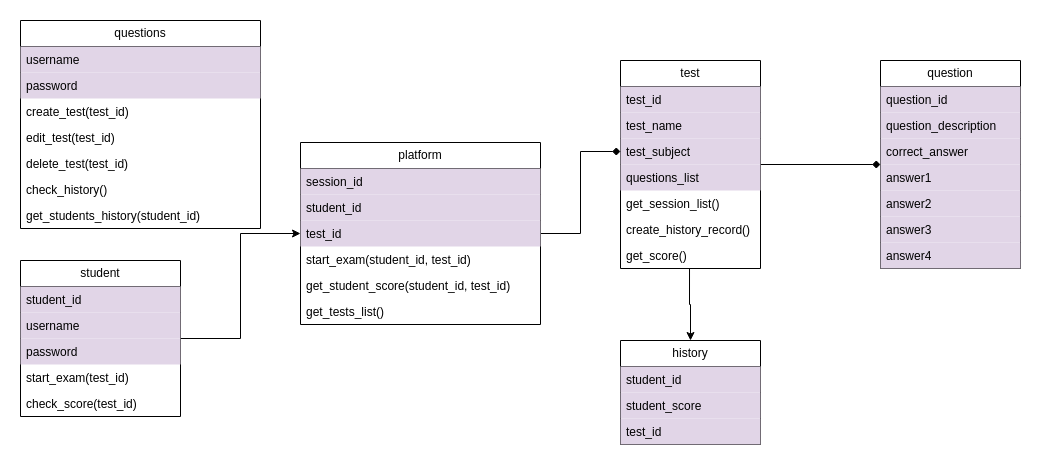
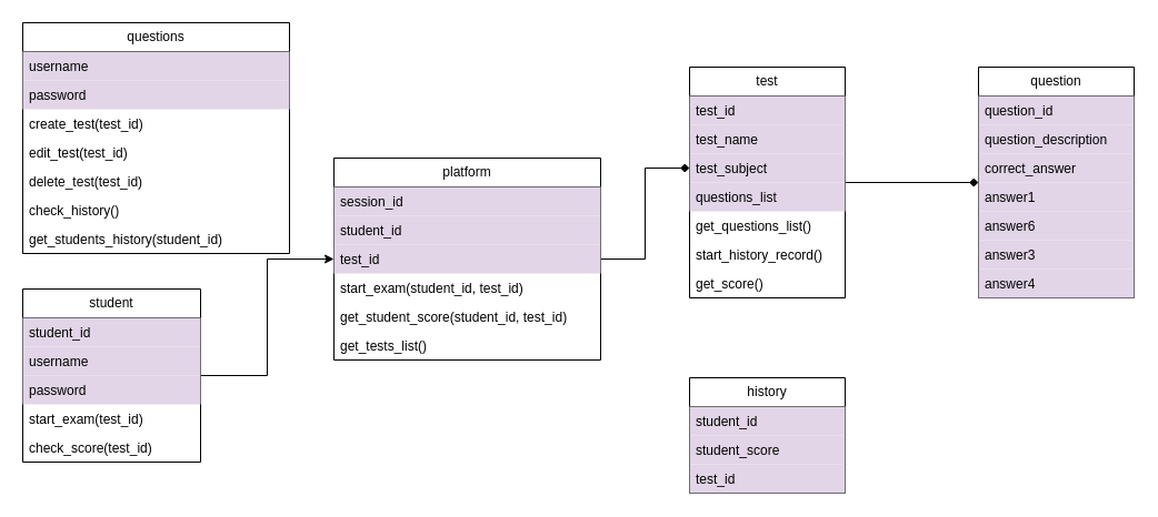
  <mxCell id="0" />
  <mxCell id="1" parent="0" />
  <mxCell id="2" value="questions" style="swimlane;fontStyle=0;childLayout=stackLayout;horizontal=1;startSize=26;fillColor=none;horizontalStack=0;resizeParent=1;resizeParentMax=0;resizeLast=0;collapsible=1;marginBottom=0;whiteSpace=wrap;html=1;" vertex="1" parent="1"><mxGeometry x="20" y="20" width="240" height="208" as="geometry" /></mxCell>
  <mxCell id="3" value="username" style="text;strokeColor=none;fillColor=#E1D5E7;align=left;verticalAlign=top;spacingLeft=4;spacingRight=4;overflow=hidden;rotatable=0;points=[[0,0.5],[1,0.5]];portConstraint=eastwest;whiteSpace=wrap;html=1;" vertex="1" parent="2"><mxGeometry y="26" width="240" height="26" as="geometry" /></mxCell>
  <mxCell id="4" value="password" style="text;strokeColor=none;fillColor=#E1D5E7;align=left;verticalAlign=top;spacingLeft=4;spacingRight=4;overflow=hidden;rotatable=0;points=[[0,0.5],[1,0.5]];portConstraint=eastwest;whiteSpace=wrap;html=1;" vertex="1" parent="2"><mxGeometry y="52" width="240" height="26" as="geometry" /></mxCell>
  <mxCell id="5" value="create_test(test_id)" style="text;strokeColor=none;fillColor=none;align=left;verticalAlign=top;spacingLeft=4;spacingRight=4;overflow=hidden;rotatable=0;points=[[0,0.5],[1,0.5]];portConstraint=eastwest;whiteSpace=wrap;html=1;" vertex="1" parent="2"><mxGeometry y="78" width="240" height="26" as="geometry" /></mxCell>
  <mxCell id="6" value="edit_test(test_id)" style="text;strokeColor=none;fillColor=none;align=left;verticalAlign=top;spacingLeft=4;spacingRight=4;overflow=hidden;rotatable=0;points=[[0,0.5],[1,0.5]];portConstraint=eastwest;whiteSpace=wrap;html=1;" vertex="1" parent="2"><mxGeometry y="104" width="240" height="26" as="geometry" /></mxCell>
  <mxCell id="7" value="delete_test(test_id)" style="text;strokeColor=none;fillColor=none;align=left;verticalAlign=top;spacingLeft=4;spacingRight=4;overflow=hidden;rotatable=0;points=[[0,0.5],[1,0.5]];portConstraint=eastwest;whiteSpace=wrap;html=1;" vertex="1" parent="2"><mxGeometry y="130" width="240" height="26" as="geometry" /></mxCell>
  <mxCell id="8" value="check_history()" style="text;strokeColor=none;fillColor=none;align=left;verticalAlign=top;spacingLeft=4;spacingRight=4;overflow=hidden;rotatable=0;points=[[0,0.5],[1,0.5]];portConstraint=eastwest;whiteSpace=wrap;html=1;" vertex="1" parent="2"><mxGeometry y="156" width="240" height="26" as="geometry" /></mxCell>
  <mxCell id="9" value="get_students_history(student_id)" style="text;strokeColor=none;fillColor=none;align=left;verticalAlign=top;spacingLeft=4;spacingRight=4;overflow=hidden;rotatable=0;points=[[0,0.5],[1,0.5]];portConstraint=eastwest;whiteSpace=wrap;html=1;" vertex="1" parent="2"><mxGeometry y="182" width="240" height="26" as="geometry" /></mxCell>
  <mxCell id="10" style="edgeStyle=orthogonalEdgeStyle;rounded=0;orthogonalLoop=1;jettySize=auto;html=1;exitX=1;exitY=0.5;exitDx=0;exitDy=0;endArrow=diamond;" edge="1" parent="1" source="12" target="39"><mxGeometry relative="1" as="geometry" /></mxCell>
- <mxCell id="11" style="edgeStyle=orthogonalEdgeStyle;rounded=0;orthogonalLoop=1;jettySize=auto;html=1;exitX=0.493;exitY=1;exitDx=0;exitDy=0;exitPerimeter=0;" edge="1" parent="1" source="19" target="35"><mxGeometry relative="1" as="geometry"><mxPoint x="550" y="10" as="sourcePoint" /></mxGeometry></mxCell>
  <mxCell id="12" value="test" style="swimlane;fontStyle=0;childLayout=stackLayout;horizontal=1;startSize=26;fillColor=none;horizontalStack=0;resizeParent=1;resizeParentMax=0;resizeLast=0;collapsible=1;marginBottom=0;whiteSpace=wrap;html=1;" vertex="1" parent="1"><mxGeometry x="620" y="60" width="140" height="208" as="geometry" /></mxCell>
  <mxCell id="13" value="test_id" style="text;strokeColor=none;fillColor=#E1D5E7;align=left;verticalAlign=top;spacingLeft=4;spacingRight=4;overflow=hidden;rotatable=0;points=[[0,0.5],[1,0.5]];portConstraint=eastwest;whiteSpace=wrap;html=1;" vertex="1" parent="12"><mxGeometry y="26" width="140" height="26" as="geometry" /></mxCell>
  <mxCell id="14" value="test_name" style="text;strokeColor=none;fillColor=#E1D5E7;align=left;verticalAlign=top;spacingLeft=4;spacingRight=4;overflow=hidden;rotatable=0;points=[[0,0.5],[1,0.5]];portConstraint=eastwest;whiteSpace=wrap;html=1;" vertex="1" parent="12"><mxGeometry y="52" width="140" height="26" as="geometry" /></mxCell>
  <mxCell id="15" value="test_subject" style="text;strokeColor=none;fillColor=#E1D5E7;align=left;verticalAlign=top;spacingLeft=4;spacingRight=4;overflow=hidden;rotatable=0;points=[[0,0.5],[1,0.5]];portConstraint=eastwest;whiteSpace=wrap;html=1;" vertex="1" parent="12"><mxGeometry y="78" width="140" height="26" as="geometry" /></mxCell>
  <mxCell id="16" value="questions_list" style="text;strokeColor=none;fillColor=#E1D5E7;align=left;verticalAlign=top;spacingLeft=4;spacingRight=4;overflow=hidden;rotatable=0;points=[[0,0.5],[1,0.5]];portConstraint=eastwest;whiteSpace=wrap;html=1;" vertex="1" parent="12"><mxGeometry y="104" width="140" height="26" as="geometry" /></mxCell>
- <mxCell id="17" value="get_session_list()" style="text;strokeColor=none;fillColor=none;align=left;verticalAlign=top;spacingLeft=4;spacingRight=4;overflow=hidden;rotatable=0;points=[[0,0.5],[1,0.5]];portConstraint=eastwest;whiteSpace=wrap;html=1;" vertex="1" parent="12"><mxGeometry y="130" width="140" height="26" as="geometry" /></mxCell>
- <mxCell id="18" value="create_history_record()" style="text;strokeColor=none;fillColor=none;align=left;verticalAlign=top;spacingLeft=4;spacingRight=4;overflow=hidden;rotatable=0;points=[[0,0.5],[1,0.5]];portConstraint=eastwest;whiteSpace=wrap;html=1;" vertex="1" parent="12"><mxGeometry y="156" width="140" height="26" as="geometry" /></mxCell>
+ <mxCell id="17" value="get_questions_list()" style="text;strokeColor=none;fillColor=none;align=left;verticalAlign=top;spacingLeft=4;spacingRight=4;overflow=hidden;rotatable=0;points=[[0,0.5],[1,0.5]];portConstraint=eastwest;whiteSpace=wrap;html=1;" vertex="1" parent="12"><mxGeometry y="130" width="140" height="26" as="geometry" /></mxCell>
+ <mxCell id="18" value="start_history_record()" style="text;strokeColor=none;fillColor=none;align=left;verticalAlign=top;spacingLeft=4;spacingRight=4;overflow=hidden;rotatable=0;points=[[0,0.5],[1,0.5]];portConstraint=eastwest;whiteSpace=wrap;html=1;" vertex="1" parent="12"><mxGeometry y="156" width="140" height="26" as="geometry" /></mxCell>
  <mxCell id="19" value="get_score()" style="text;strokeColor=none;fillColor=none;align=left;verticalAlign=top;spacingLeft=4;spacingRight=4;overflow=hidden;rotatable=0;points=[[0,0.5],[1,0.5]];portConstraint=eastwest;whiteSpace=wrap;html=1;" vertex="1" parent="12"><mxGeometry y="182" width="140" height="26" as="geometry" /></mxCell>
  <mxCell id="20" style="edgeStyle=orthogonalEdgeStyle;rounded=0;orthogonalLoop=1;jettySize=auto;html=1;exitX=1;exitY=0.5;exitDx=0;exitDy=0;entryX=0;entryY=0.5;entryDx=0;entryDy=0;endArrow=diamond;" edge="1" parent="1" source="21" target="15"><mxGeometry relative="1" as="geometry" /></mxCell>
  <mxCell id="21" value="platform" style="swimlane;fontStyle=0;childLayout=stackLayout;horizontal=1;startSize=26;fillColor=none;horizontalStack=0;resizeParent=1;resizeParentMax=0;resizeLast=0;collapsible=1;marginBottom=0;whiteSpace=wrap;html=1;" vertex="1" parent="1"><mxGeometry x="300" y="142" width="240" height="182" as="geometry" /></mxCell>
  <mxCell id="22" value="session_id" style="text;strokeColor=none;fillColor=#E1D5E7;align=left;verticalAlign=top;spacingLeft=4;spacingRight=4;overflow=hidden;rotatable=0;points=[[0,0.5],[1,0.5]];portConstraint=eastwest;whiteSpace=wrap;html=1;" vertex="1" parent="21"><mxGeometry y="26" width="240" height="26" as="geometry" /></mxCell>
  <mxCell id="23" value="student_id" style="text;strokeColor=none;fillColor=#E1D5E7;align=left;verticalAlign=top;spacingLeft=4;spacingRight=4;overflow=hidden;rotatable=0;points=[[0,0.5],[1,0.5]];portConstraint=eastwest;whiteSpace=wrap;html=1;" vertex="1" parent="21"><mxGeometry y="52" width="240" height="26" as="geometry" /></mxCell>
  <mxCell id="24" value="test_id" style="text;strokeColor=none;fillColor=#E1D5E7;align=left;verticalAlign=top;spacingLeft=4;spacingRight=4;overflow=hidden;rotatable=0;points=[[0,0.5],[1,0.5]];portConstraint=eastwest;whiteSpace=wrap;html=1;" vertex="1" parent="21"><mxGeometry y="78" width="240" height="26" as="geometry" /></mxCell>
  <mxCell id="25" value="start_exam(student_id, test_id)" style="text;strokeColor=none;fillColor=none;align=left;verticalAlign=top;spacingLeft=4;spacingRight=4;overflow=hidden;rotatable=0;points=[[0,0.5],[1,0.5]];portConstraint=eastwest;whiteSpace=wrap;html=1;" vertex="1" parent="21"><mxGeometry y="104" width="240" height="26" as="geometry" /></mxCell>
  <mxCell id="26" value="get_student_score(student_id, test_id)" style="text;strokeColor=none;fillColor=none;align=left;verticalAlign=top;spacingLeft=4;spacingRight=4;overflow=hidden;rotatable=0;points=[[0,0.5],[1,0.5]];portConstraint=eastwest;whiteSpace=wrap;html=1;" vertex="1" parent="21"><mxGeometry y="130" width="240" height="26" as="geometry" /></mxCell>
  <mxCell id="27" value="get_tests_list()" style="text;strokeColor=none;fillColor=none;align=left;verticalAlign=top;spacingLeft=4;spacingRight=4;overflow=hidden;rotatable=0;points=[[0,0.5],[1,0.5]];portConstraint=eastwest;whiteSpace=wrap;html=1;" vertex="1" parent="21"><mxGeometry y="156" width="240" height="26" as="geometry" /></mxCell>
  <mxCell id="28" style="edgeStyle=orthogonalEdgeStyle;rounded=0;orthogonalLoop=1;jettySize=auto;html=1;exitX=1;exitY=0.5;exitDx=0;exitDy=0;entryX=0;entryY=0.5;entryDx=0;entryDy=0;" edge="1" parent="1" source="29" target="24"><mxGeometry relative="1" as="geometry" /></mxCell>
  <mxCell id="29" value="student" style="swimlane;fontStyle=0;childLayout=stackLayout;horizontal=1;startSize=26;fillColor=none;horizontalStack=0;resizeParent=1;resizeParentMax=0;resizeLast=0;collapsible=1;marginBottom=0;whiteSpace=wrap;html=1;" vertex="1" parent="1"><mxGeometry x="20" y="260" width="160" height="156" as="geometry" /></mxCell>
  <mxCell id="30" value="student_id" style="text;strokeColor=none;fillColor=#E1D5E7;align=left;verticalAlign=top;spacingLeft=4;spacingRight=4;overflow=hidden;rotatable=0;points=[[0,0.5],[1,0.5]];portConstraint=eastwest;whiteSpace=wrap;html=1;" vertex="1" parent="29"><mxGeometry y="26" width="160" height="26" as="geometry" /></mxCell>
  <mxCell id="31" value="username" style="text;strokeColor=none;fillColor=#E1D5E7;align=left;verticalAlign=top;spacingLeft=4;spacingRight=4;overflow=hidden;rotatable=0;points=[[0,0.5],[1,0.5]];portConstraint=eastwest;whiteSpace=wrap;html=1;" vertex="1" parent="29"><mxGeometry y="52" width="160" height="26" as="geometry" /></mxCell>
  <mxCell id="32" value="password" style="text;strokeColor=none;fillColor=#E1D5E7;align=left;verticalAlign=top;spacingLeft=4;spacingRight=4;overflow=hidden;rotatable=0;points=[[0,0.5],[1,0.5]];portConstraint=eastwest;whiteSpace=wrap;html=1;" vertex="1" parent="29"><mxGeometry y="78" width="160" height="26" as="geometry" /></mxCell>
  <mxCell id="33" value="start_exam(test_id)" style="text;strokeColor=none;fillColor=none;align=left;verticalAlign=top;spacingLeft=4;spacingRight=4;overflow=hidden;rotatable=0;points=[[0,0.5],[1,0.5]];portConstraint=eastwest;whiteSpace=wrap;html=1;" vertex="1" parent="29"><mxGeometry y="104" width="160" height="26" as="geometry" /></mxCell>
  <mxCell id="34" value="check_score(test_id)" style="text;strokeColor=none;fillColor=none;align=left;verticalAlign=top;spacingLeft=4;spacingRight=4;overflow=hidden;rotatable=0;points=[[0,0.5],[1,0.5]];portConstraint=eastwest;whiteSpace=wrap;html=1;" vertex="1" parent="29"><mxGeometry y="130" width="160" height="26" as="geometry" /></mxCell>
  <mxCell id="35" value="history" style="swimlane;fontStyle=0;childLayout=stackLayout;horizontal=1;startSize=26;fillColor=none;horizontalStack=0;resizeParent=1;resizeParentMax=0;resizeLast=0;collapsible=1;marginBottom=0;whiteSpace=wrap;html=1;" vertex="1" parent="1"><mxGeometry x="620" y="340" width="140" height="104" as="geometry" /></mxCell>
  <mxCell id="36" value="student_id" style="text;strokeColor=none;fillColor=#E1D5E7;align=left;verticalAlign=top;spacingLeft=4;spacingRight=4;overflow=hidden;rotatable=0;points=[[0,0.5],[1,0.5]];portConstraint=eastwest;whiteSpace=wrap;html=1;" vertex="1" parent="35"><mxGeometry y="26" width="140" height="26" as="geometry" /></mxCell>
  <mxCell id="37" value="student_score" style="text;strokeColor=none;fillColor=#E1D5E7;align=left;verticalAlign=top;spacingLeft=4;spacingRight=4;overflow=hidden;rotatable=0;points=[[0,0.5],[1,0.5]];portConstraint=eastwest;whiteSpace=wrap;html=1;" vertex="1" parent="35"><mxGeometry y="52" width="140" height="26" as="geometry" /></mxCell>
  <mxCell id="38" value="test_id" style="text;strokeColor=none;fillColor=#E1D5E7;align=left;verticalAlign=top;spacingLeft=4;spacingRight=4;overflow=hidden;rotatable=0;points=[[0,0.5],[1,0.5]];portConstraint=eastwest;whiteSpace=wrap;html=1;" vertex="1" parent="35"><mxGeometry y="78" width="140" height="26" as="geometry" /></mxCell>
  <mxCell id="39" value="question" style="swimlane;fontStyle=0;childLayout=stackLayout;horizontal=1;startSize=26;fillColor=none;horizontalStack=0;resizeParent=1;resizeParentMax=0;resizeLast=0;collapsible=1;marginBottom=0;whiteSpace=wrap;html=1;" vertex="1" parent="1"><mxGeometry x="880" y="60" width="140" height="208" as="geometry" /></mxCell>
  <mxCell id="40" value="question_id" style="text;strokeColor=none;fillColor=#E1D5E7;align=left;verticalAlign=top;spacingLeft=4;spacingRight=4;overflow=hidden;rotatable=0;points=[[0,0.5],[1,0.5]];portConstraint=eastwest;whiteSpace=wrap;html=1;" vertex="1" parent="39"><mxGeometry y="26" width="140" height="26" as="geometry" /></mxCell>
  <mxCell id="41" value="question_description" style="text;strokeColor=none;fillColor=#E1D5E7;align=left;verticalAlign=top;spacingLeft=4;spacingRight=4;overflow=hidden;rotatable=0;points=[[0,0.5],[1,0.5]];portConstraint=eastwest;whiteSpace=wrap;html=1;" vertex="1" parent="39"><mxGeometry y="52" width="140" height="26" as="geometry" /></mxCell>
  <mxCell id="42" value="correct_answer" style="text;strokeColor=none;fillColor=#E1D5E7;align=left;verticalAlign=top;spacingLeft=4;spacingRight=4;overflow=hidden;rotatable=0;points=[[0,0.5],[1,0.5]];portConstraint=eastwest;whiteSpace=wrap;html=1;" vertex="1" parent="39"><mxGeometry y="78" width="140" height="26" as="geometry" /></mxCell>
  <mxCell id="43" value="answer1" style="text;strokeColor=none;fillColor=#E1D5E7;align=left;verticalAlign=top;spacingLeft=4;spacingRight=4;overflow=hidden;rotatable=0;points=[[0,0.5],[1,0.5]];portConstraint=eastwest;whiteSpace=wrap;html=1;" vertex="1" parent="39"><mxGeometry y="104" width="140" height="26" as="geometry" /></mxCell>
- <mxCell id="44" value="answer2" style="text;strokeColor=none;fillColor=#E1D5E7;align=left;verticalAlign=top;spacingLeft=4;spacingRight=4;overflow=hidden;rotatable=0;points=[[0,0.5],[1,0.5]];portConstraint=eastwest;whiteSpace=wrap;html=1;" vertex="1" parent="39"><mxGeometry y="130" width="140" height="26" as="geometry" /></mxCell>
+ <mxCell id="44" value="answer6" style="text;strokeColor=none;fillColor=#E1D5E7;align=left;verticalAlign=top;spacingLeft=4;spacingRight=4;overflow=hidden;rotatable=0;points=[[0,0.5],[1,0.5]];portConstraint=eastwest;whiteSpace=wrap;html=1;" vertex="1" parent="39"><mxGeometry y="130" width="140" height="26" as="geometry" /></mxCell>
  <mxCell id="45" value="answer3" style="text;strokeColor=none;fillColor=#E1D5E7;align=left;verticalAlign=top;spacingLeft=4;spacingRight=4;overflow=hidden;rotatable=0;points=[[0,0.5],[1,0.5]];portConstraint=eastwest;whiteSpace=wrap;html=1;" vertex="1" parent="39"><mxGeometry y="156" width="140" height="26" as="geometry" /></mxCell>
  <mxCell id="46" value="answer4" style="text;strokeColor=none;fillColor=#E1D5E7;align=left;verticalAlign=top;spacingLeft=4;spacingRight=4;overflow=hidden;rotatable=0;points=[[0,0.5],[1,0.5]];portConstraint=eastwest;whiteSpace=wrap;html=1;" vertex="1" parent="39"><mxGeometry y="182" width="140" height="26" as="geometry" /></mxCell>
